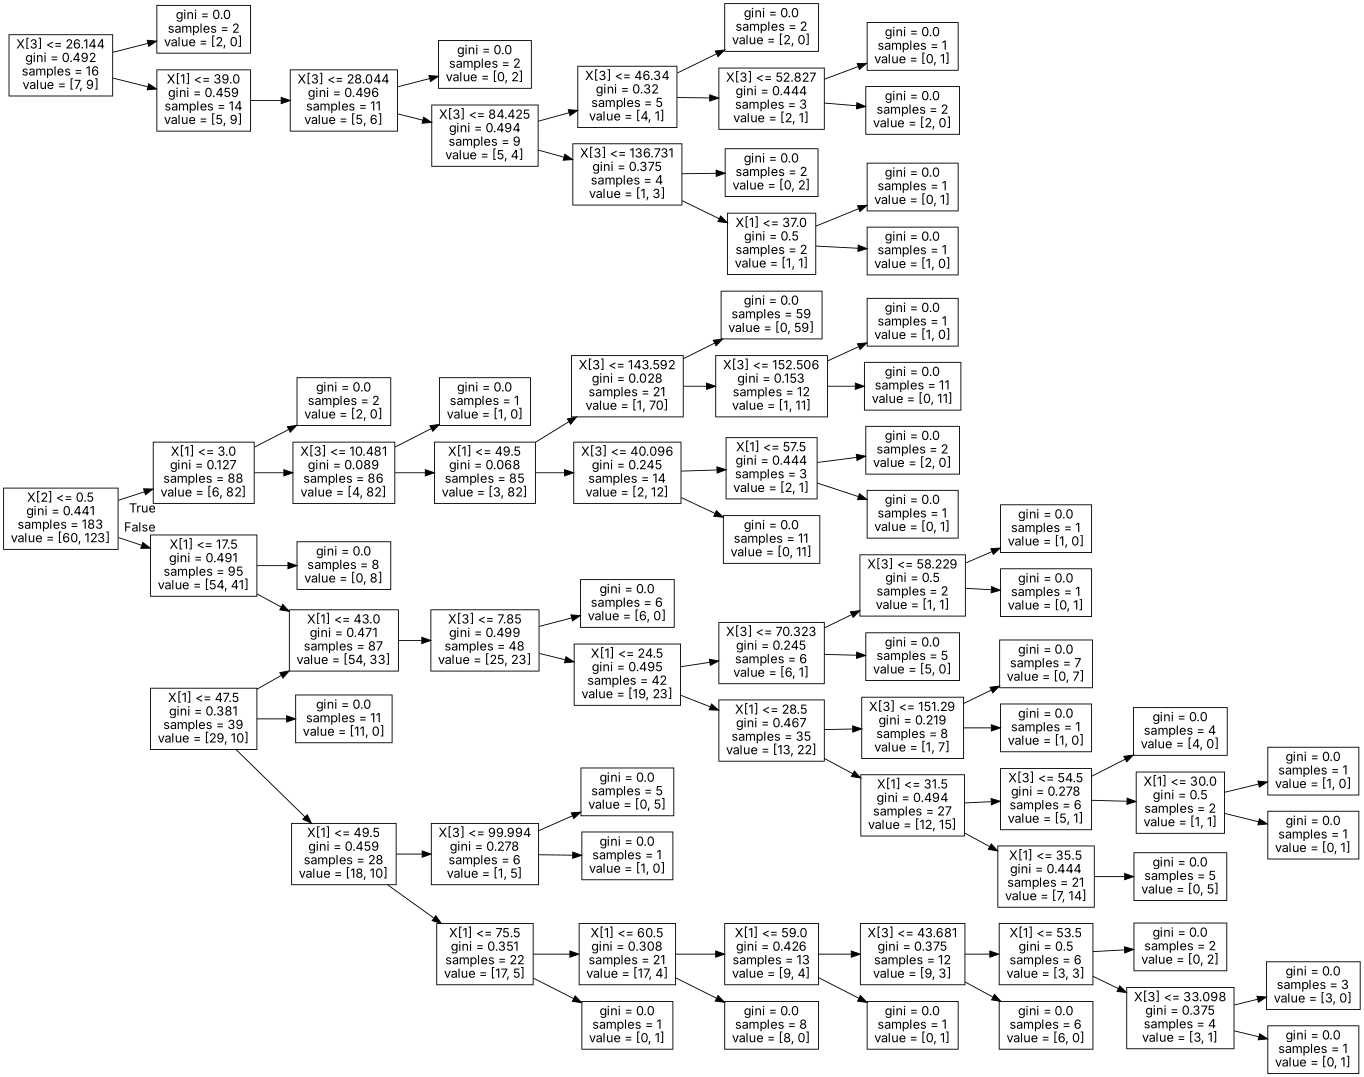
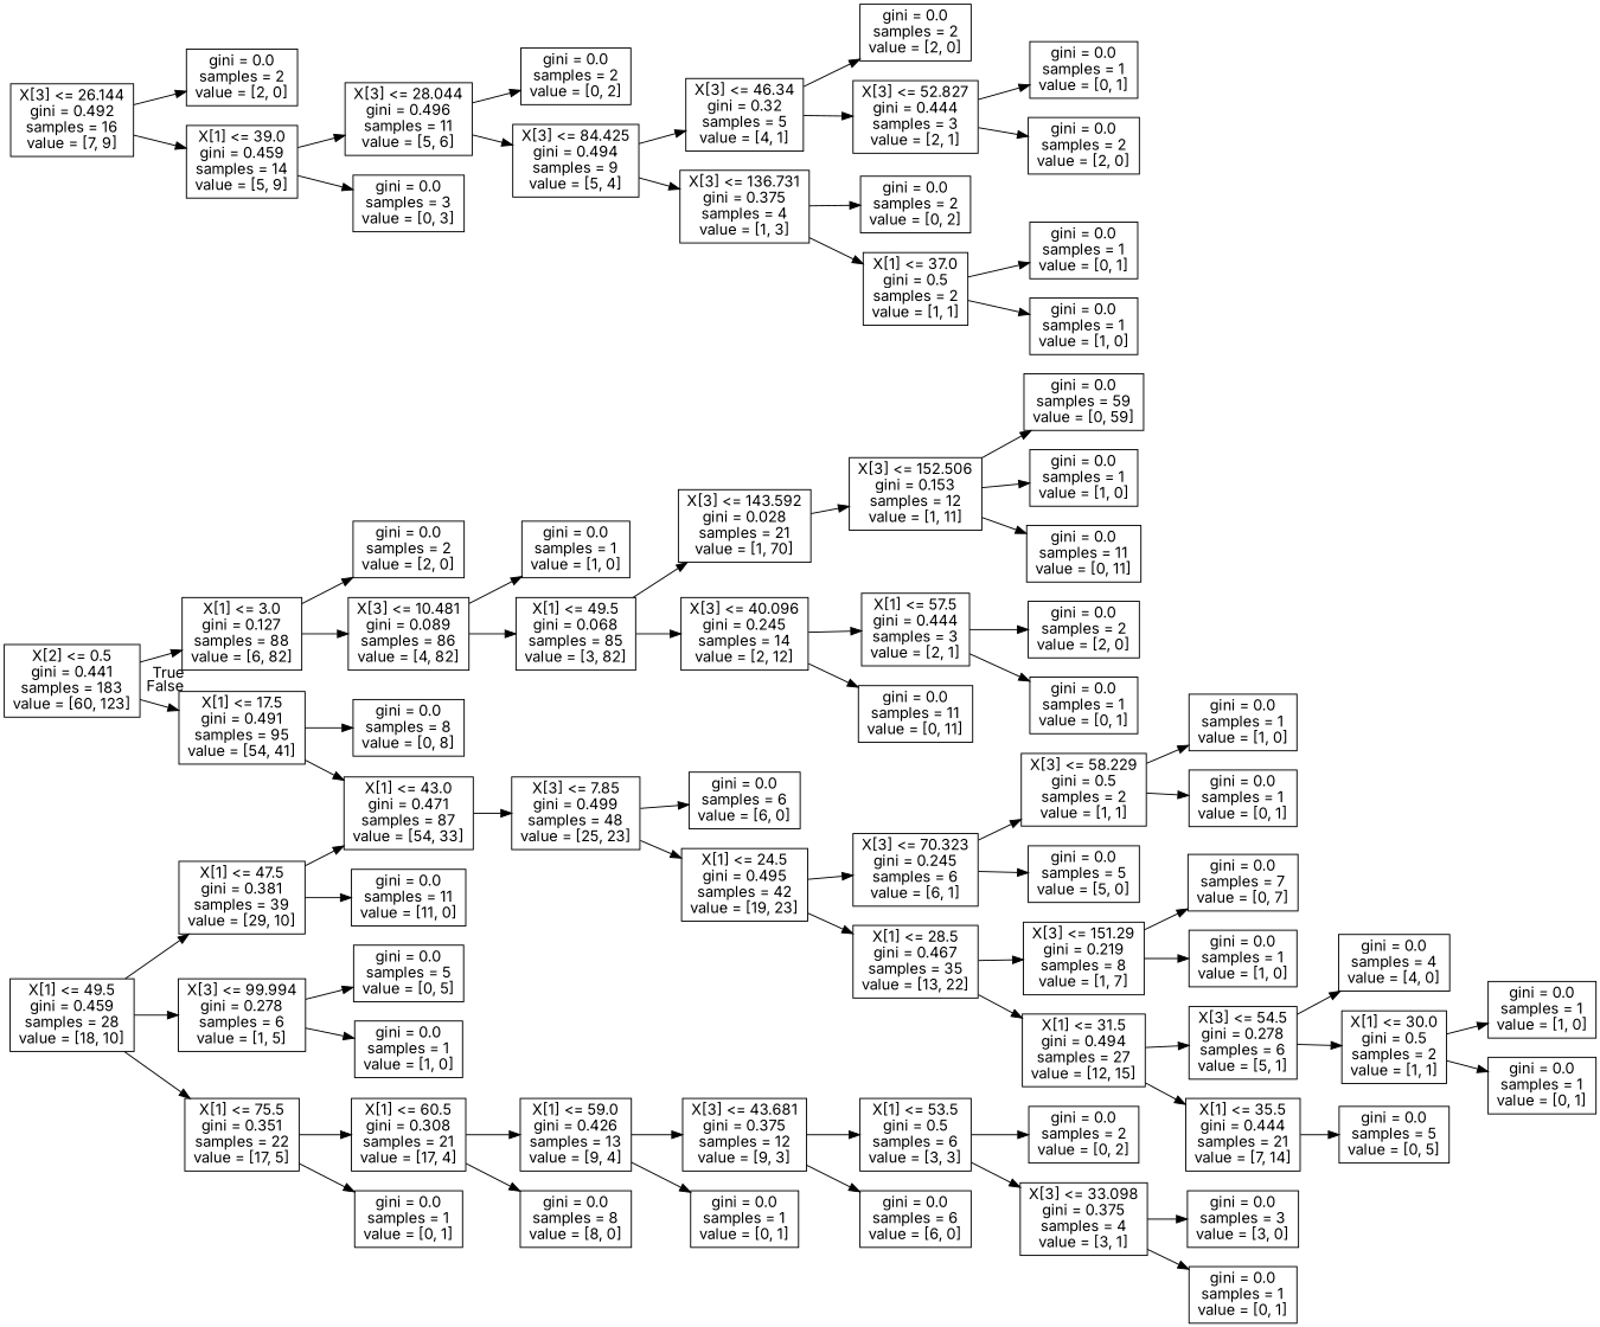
  digraph {
    fontname=Inter
    rankdir=LR
    node [fontname=Inter shape=box]
    edge [fontname=Inter]
    n1 [label="X[2] <= 0.5\ngini = 0.441\nsamples = 183\nvalue = [60, 123]"]
    n2 [label="X[1] <= 3.0\ngini = 0.127\nsamples = 88\nvalue = [6, 82]"]
    n3 [label="X[1] <= 17.5\ngini = 0.491\nsamples = 95\nvalue = [54, 41]"]
    n4 [label="gini = 0.0\nsamples = 2\nvalue = [2, 0]"]
    n5 [label="X[3] <= 10.481\ngini = 0.089\nsamples = 86\nvalue = [4, 82]"]
    n6 [label="gini = 0.0\nsamples = 8\nvalue = [0, 8]"]
    n7 [label="X[1] <= 43.0\ngini = 0.471\nsamples = 87\nvalue = [54, 33]"]
    n8 [label="gini = 0.0\nsamples = 1\nvalue = [1, 0]"]
    n9 [label="X[1] <= 49.5\ngini = 0.068\nsamples = 85\nvalue = [3, 82]"]
    n10 [label="X[3] <= 143.592\ngini = 0.028\nsamples = 21\nvalue = [1, 70]"]
    n11 [label="X[3] <= 40.096\ngini = 0.245\nsamples = 14\nvalue = [2, 12]"]
    n12 [label="gini = 0.0\nsamples = 59\nvalue = [0, 59]"]
    n13 [label="X[3] <= 152.506\ngini = 0.153\nsamples = 12\nvalue = [1, 11]"]
    n14 [label="X[1] <= 57.5\ngini = 0.444\nsamples = 3\nvalue = [2, 1]"]
    n15 [label="gini = 0.0\nsamples = 11\nvalue = [0, 11]"]
    n16 [label="gini = 0.0\nsamples = 1\nvalue = [1, 0]"]
    n17 [label="gini = 0.0\nsamples = 11\nvalue = [0, 11]"]
    n18 [label="gini = 0.0\nsamples = 2\nvalue = [2, 0]"]
    n19 [label="gini = 0.0\nsamples = 1\nvalue = [0, 1]"]
    n20 [label="X[3] <= 7.85\ngini = 0.499\nsamples = 48\nvalue = [25, 23]"]
    n21 [label="gini = 0.0\nsamples = 6\nvalue = [6, 0]"]
    n22 [label="X[1] <= 24.5\ngini = 0.495\nsamples = 42\nvalue = [19, 23]"]
    n23 [label="X[1] <= 47.5\ngini = 0.381\nsamples = 39\nvalue = [29, 10]"]
    n24 [label="gini = 0.0\nsamples = 11\nvalue = [11, 0]"]
    n25 [label="X[1] <= 49.5\ngini = 0.459\nsamples = 28\nvalue = [18, 10]"]
    n26 [label="X[3] <= 70.323\ngini = 0.245\nsamples = 6\nvalue = [6, 1]"]
    n27 [label="X[1] <= 28.5\ngini = 0.467\nsamples = 35\nvalue = [13, 22]"]
    n28 [label="X[3] <= 58.229\ngini = 0.5\nsamples = 2\nvalue = [1, 1]"]
    n29 [label="gini = 0.0\nsamples = 5\nvalue = [5, 0]"]
    n30 [label="X[3] <= 151.29\ngini = 0.219\nsamples = 8\nvalue = [1, 7]"]
    n31 [label="X[1] <= 31.5\ngini = 0.494\nsamples = 27\nvalue = [12, 15]"]
    n32 [label="gini = 0.0\nsamples = 1\nvalue = [1, 0]"]
    n33 [label="gini = 0.0\nsamples = 1\nvalue = [0, 1]"]
    n34 [label="gini = 0.0\nsamples = 7\nvalue = [0, 7]"]
    n35 [label="gini = 0.0\nsamples = 1\nvalue = [1, 0]"]
    n36 [label="X[3] <= 54.5\ngini = 0.278\nsamples = 6\nvalue = [5, 1]"]
    n37 [label="X[1] <= 35.5\ngini = 0.444\nsamples = 21\nvalue = [7, 14]"]
    n38 [label="gini = 0.0\nsamples = 4\nvalue = [4, 0]"]
    n39 [label="X[1] <= 30.0\ngini = 0.5\nsamples = 2\nvalue = [1, 1]"]
    n40 [label="gini = 0.0\nsamples = 5\nvalue = [0, 5]"]
    n41 [label="gini = 0.0\nsamples = 1\nvalue = [1, 0]"]
    n42 [label="gini = 0.0\nsamples = 1\nvalue = [0, 1]"]
    n43 [label="X[3] <= 26.144\ngini = 0.492\nsamples = 16\nvalue = [7, 9]"]
    n44 [label="gini = 0.0\nsamples = 2\nvalue = [2, 0]"]
    n45 [label="X[1] <= 39.0\ngini = 0.459\nsamples = 14\nvalue = [5, 9]"]
    n46 [label="X[3] <= 28.044\ngini = 0.496\nsamples = 11\nvalue = [5, 6]"]
+   n47 [label="gini = 0.0\nsamples = 3\nvalue = [0, 3]"]
    n48 [label="gini = 0.0\nsamples = 2\nvalue = [0, 2]"]
    n49 [label="X[3] <= 84.425\ngini = 0.494\nsamples = 9\nvalue = [5, 4]"]
    n50 [label="X[3] <= 46.34\ngini = 0.32\nsamples = 5\nvalue = [4, 1]"]
    n51 [label="X[3] <= 136.731\ngini = 0.375\nsamples = 4\nvalue = [1, 3]"]
    n52 [label="gini = 0.0\nsamples = 2\nvalue = [2, 0]"]
    n53 [label="X[3] <= 52.827\ngini = 0.444\nsamples = 3\nvalue = [2, 1]"]
    n54 [label="gini = 0.0\nsamples = 2\nvalue = [0, 2]"]
    n55 [label="X[1] <= 37.0\ngini = 0.5\nsamples = 2\nvalue = [1, 1]"]
    n56 [label="gini = 0.0\nsamples = 1\nvalue = [0, 1]"]
    n57 [label="gini = 0.0\nsamples = 2\nvalue = [2, 0]"]
    n58 [label="gini = 0.0\nsamples = 1\nvalue = [0, 1]"]
    n59 [label="gini = 0.0\nsamples = 1\nvalue = [1, 0]"]
    n60 [label="X[3] <= 99.994\ngini = 0.278\nsamples = 6\nvalue = [1, 5]"]
    n61 [label="X[1] <= 75.5\ngini = 0.351\nsamples = 22\nvalue = [17, 5]"]
    n62 [label="gini = 0.0\nsamples = 5\nvalue = [0, 5]"]
    n63 [label="gini = 0.0\nsamples = 1\nvalue = [1, 0]"]
    n64 [label="X[1] <= 60.5\ngini = 0.308\nsamples = 21\nvalue = [17, 4]"]
    n65 [label="gini = 0.0\nsamples = 1\nvalue = [0, 1]"]
    n66 [label="X[1] <= 59.0\ngini = 0.426\nsamples = 13\nvalue = [9, 4]"]
    n67 [label="gini = 0.0\nsamples = 8\nvalue = [8, 0]"]
    n68 [label="X[3] <= 43.681\ngini = 0.375\nsamples = 12\nvalue = [9, 3]"]
    n69 [label="gini = 0.0\nsamples = 1\nvalue = [0, 1]"]
    n70 [label="X[1] <= 53.5\ngini = 0.5\nsamples = 6\nvalue = [3, 3]"]
    n71 [label="gini = 0.0\nsamples = 6\nvalue = [6, 0]"]
    n72 [label="gini = 0.0\nsamples = 2\nvalue = [0, 2]"]
    n73 [label="X[3] <= 33.098\ngini = 0.375\nsamples = 4\nvalue = [3, 1]"]
    n74 [label="gini = 0.0\nsamples = 3\nvalue = [3, 0]"]
    n75 [label="gini = 0.0\nsamples = 1\nvalue = [0, 1]"]
    n1 -> n2 [headlabel=True labelangle=45 labeldistance=2.5]
    n1 -> n3 [headlabel=False labelangle=-45 labeldistance=2.5]
    n2 -> n4
    n2 -> n5
    n3 -> n6
    n3 -> n7
    n5 -> n8
    n5 -> n9
    n7 -> n20
    n9 -> n10
    n9 -> n11
-   n10 -> n12
+   n13 -> n12
    n10 -> n13
    n11 -> n14
    n11 -> n15
    n13 -> n16
    n13 -> n17
    n14 -> n18
    n14 -> n19
    n20 -> n21
    n20 -> n22
    n22 -> n26
    n22 -> n27
    n23 -> n7
    n23 -> n24
-   n23 -> n25
+   n25 -> n23
    n25 -> n60
    n25 -> n61
    n26 -> n28
    n26 -> n29
    n27 -> n30
    n27 -> n31
    n28 -> n32
    n28 -> n33
    n30 -> n34
    n30 -> n35
    n31 -> n36
    n31 -> n37
    n36 -> n38
    n36 -> n39
    n37 -> n40
    n39 -> n41
    n39 -> n42
    n43 -> n44
    n43 -> n45
    n45 -> n46
+   n45 -> n47
    n46 -> n48
    n46 -> n49
    n49 -> n50
    n49 -> n51
    n50 -> n52
    n50 -> n53
    n51 -> n54
    n51 -> n55
    n53 -> n56
    n53 -> n57
    n55 -> n58
    n55 -> n59
    n60 -> n62
    n60 -> n63
    n61 -> n64
    n61 -> n65
    n64 -> n66
    n64 -> n67
    n66 -> n68
    n66 -> n69
    n68 -> n70
    n68 -> n71
    n70 -> n72
    n70 -> n73
    n73 -> n74
    n73 -> n75
  }
